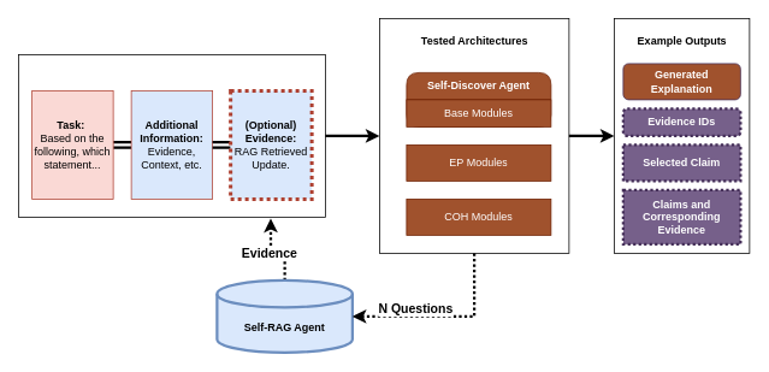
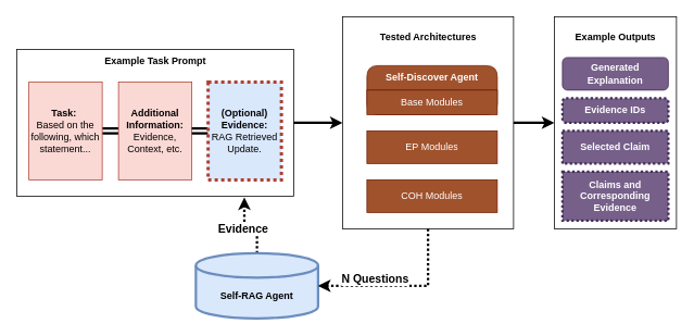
  <mxCell id="0" />
  <mxCell id="1" parent="0" />
  <mxCell id="2" style="edgeStyle=orthogonalEdgeStyle;rounded=0;orthogonalLoop=1;jettySize=auto;html=1;exitX=1;exitY=0.5;exitDx=0;exitDy=0;entryX=0;entryY=0.5;entryDx=0;entryDy=0;shape=link;strokeWidth=3;" parent="1" source="3" target="4" edge="1"><mxGeometry relative="1" as="geometry" /></mxCell>
  <mxCell id="3" value="&lt;b&gt;Task:&amp;nbsp;&lt;/b&gt;&lt;div&gt;Based on the following, which statement...&lt;/div&gt;" style="rounded=0;whiteSpace=wrap;html=1;fillColor=#fad9d5;strokeColor=#ae4132;" parent="1" vertex="1"><mxGeometry x="35" y="100" width="90" height="120" as="geometry" /></mxCell>
- <mxCell id="4" value="&lt;b&gt;Additional Information: &lt;/b&gt;Evidence, Context, etc." style="rounded=0;whiteSpace=wrap;html=1;fillColor=#dae8fc;strokeColor=#ae4132;" parent="1" vertex="1"><mxGeometry x="145" y="100" width="90" height="120" as="geometry" /></mxCell>
+ <mxCell id="4" value="&lt;b&gt;Additional Information: &lt;/b&gt;Evidence, Context, etc." style="rounded=0;whiteSpace=wrap;html=1;fillColor=#fad9d5;strokeColor=#ae4132;" parent="1" vertex="1"><mxGeometry x="145" y="100" width="90" height="120" as="geometry" /></mxCell>
  <mxCell id="5" style="edgeStyle=orthogonalEdgeStyle;rounded=0;orthogonalLoop=1;jettySize=auto;html=1;exitX=1;exitY=0.5;exitDx=0;exitDy=0;entryX=0;entryY=0.5;entryDx=0;entryDy=0;strokeWidth=3;" parent="1" source="6" target="13" edge="1"><mxGeometry relative="1" as="geometry" /></mxCell>
  <mxCell id="6" value="" style="rounded=0;whiteSpace=wrap;html=1;fillColor=none;" parent="1" vertex="1"><mxGeometry x="20" y="60" width="340" height="180" as="geometry" /></mxCell>
+ <mxCell id="7" value="&lt;b&gt;Example Task Prompt&lt;/b&gt;" style="text;html=1;align=center;verticalAlign=middle;resizable=0;points=[];autosize=1;strokeColor=none;fillColor=none;" parent="1" vertex="1"><mxGeometry x="115" y="60" width="150" height="30" as="geometry" /></mxCell>
  <mxCell id="8" value="&lt;b&gt;Self-Discover Agent&lt;/b&gt;" style="swimlane;fontStyle=0;childLayout=stackLayout;horizontal=1;startSize=30;horizontalStack=0;resizeParent=1;resizeParentMax=0;resizeLast=0;collapsible=1;marginBottom=0;whiteSpace=wrap;html=1;fillColor=#a0522d;strokeColor=#6D1F00;rounded=1;align=center;fontColor=#ffffff;" parent="1" vertex="1"><mxGeometry x="450" y="80" width="160" height="60" as="geometry" /></mxCell>
  <mxCell id="9" value="Base Modules" style="text;strokeColor=#6D1F00;fillColor=#a0522d;align=center;verticalAlign=middle;spacingLeft=4;spacingRight=4;overflow=hidden;points=[[0,0.5],[1,0.5]];portConstraint=eastwest;rotatable=0;whiteSpace=wrap;html=1;fontColor=#ffffff;" parent="8" vertex="1"><mxGeometry y="30" width="160" height="30" as="geometry" /></mxCell>
  <mxCell id="10" value="EP Modules" style="text;strokeColor=#6D1F00;fillColor=#a0522d;align=center;verticalAlign=middle;spacingLeft=4;spacingRight=4;overflow=hidden;points=[[0,0.5],[1,0.5]];portConstraint=eastwest;rotatable=0;whiteSpace=wrap;html=1;fontColor=#ffffff;" parent="1" vertex="1"><mxGeometry x="450" y="160" width="160" height="40" as="geometry" /></mxCell>
  <mxCell id="11" value="COH Modules" style="text;strokeColor=#6D1F00;fillColor=#a0522d;align=center;verticalAlign=middle;spacingLeft=4;spacingRight=4;overflow=hidden;points=[[0,0.5],[1,0.5]];portConstraint=eastwest;rotatable=0;whiteSpace=wrap;html=1;fontColor=#ffffff;" parent="1" vertex="1"><mxGeometry x="450" y="220" width="160" height="40" as="geometry" /></mxCell>
  <mxCell id="12" style="edgeStyle=orthogonalEdgeStyle;rounded=0;orthogonalLoop=1;jettySize=auto;html=1;exitX=1;exitY=0.5;exitDx=0;exitDy=0;entryX=0;entryY=0.5;entryDx=0;entryDy=0;strokeWidth=3;" parent="1" source="13" target="22" edge="1"><mxGeometry relative="1" as="geometry" /></mxCell>
  <mxCell id="13" value="" style="rounded=0;whiteSpace=wrap;html=1;fillColor=none;" parent="1" vertex="1"><mxGeometry x="420" y="20" width="210" height="260" as="geometry" /></mxCell>
  <mxCell id="14" value="&lt;b&gt;Tested Architectures&lt;/b&gt;" style="text;html=1;align=center;verticalAlign=middle;resizable=0;points=[];autosize=1;strokeColor=none;fillColor=none;" parent="1" vertex="1"><mxGeometry x="455" y="30" width="140" height="30" as="geometry" /></mxCell>
  <mxCell id="15" style="edgeStyle=orthogonalEdgeStyle;rounded=0;orthogonalLoop=1;jettySize=auto;html=1;exitX=0;exitY=0.5;exitDx=0;exitDy=0;entryX=1;entryY=0.5;entryDx=0;entryDy=0;shape=link;strokeWidth=3;" parent="1" source="16" target="4" edge="1"><mxGeometry relative="1" as="geometry" /></mxCell>
  <mxCell id="16" value="&lt;b&gt;(Optional) Evidence:&lt;/b&gt;&lt;div&gt;RAG Retrieved Update.&lt;/div&gt;" style="rounded=0;whiteSpace=wrap;html=1;fillColor=#dae8fc;strokeColor=#ae4132;dashed=1;dashPattern=1 1;strokeWidth=4;" parent="1" vertex="1"><mxGeometry x="255" y="100" width="90" height="120" as="geometry" /></mxCell>
- <mxCell id="17" value="&lt;b&gt;Generated Explanation&lt;/b&gt;" style="rounded=1;whiteSpace=wrap;html=1;fillColor=#a0522d;fontColor=#ffffff;strokeColor=#432D57;" parent="1" vertex="1"><mxGeometry x="690" y="70" width="130" height="40" as="geometry" /></mxCell>
+ <mxCell id="17" value="&lt;b&gt;Generated Explanation&lt;/b&gt;" style="rounded=1;whiteSpace=wrap;html=1;fillColor=#76608a;fontColor=#ffffff;strokeColor=#432D57;" parent="1" vertex="1"><mxGeometry x="690" y="70" width="130" height="40" as="geometry" /></mxCell>
  <mxCell id="18" value="&lt;b&gt;Evidence IDs&lt;/b&gt;" style="rounded=1;whiteSpace=wrap;html=1;fillColor=#76608a;fontColor=#ffffff;strokeColor=#432D57;dashed=1;dashPattern=1 1;strokeWidth=3;" parent="1" vertex="1"><mxGeometry x="690" y="120" width="130" height="30" as="geometry" /></mxCell>
  <mxCell id="19" value="&lt;b&gt;Selected Claim&lt;/b&gt;" style="whiteSpace=wrap;html=1;fillColor=#76608a;fontColor=#ffffff;strokeColor=#432D57;dashed=1;dashPattern=1 1;strokeWidth=3;rounded=0;" parent="1" vertex="1"><mxGeometry x="690" y="160" width="130" height="40" as="geometry" /></mxCell>
  <mxCell id="20" value="&lt;b&gt;Claims and Corresponding Evidence&lt;/b&gt;" style="whiteSpace=wrap;html=1;fillColor=#76608a;fontColor=#ffffff;strokeColor=#432D57;dashed=1;dashPattern=1 1;strokeWidth=3;rounded=0;" parent="1" vertex="1"><mxGeometry x="690" y="210" width="130" height="60" as="geometry" /></mxCell>
  <mxCell id="21" value="&lt;b&gt;Example Outputs&lt;/b&gt;" style="text;html=1;align=center;verticalAlign=middle;resizable=0;points=[];autosize=1;strokeColor=none;fillColor=none;" parent="1" vertex="1"><mxGeometry x="695" y="30" width="120" height="30" as="geometry" /></mxCell>
  <mxCell id="22" value="" style="rounded=0;whiteSpace=wrap;html=1;fillColor=none;" parent="1" vertex="1"><mxGeometry x="680" y="20" width="150" height="260" as="geometry" /></mxCell>
  <mxCell id="23" style="edgeStyle=orthogonalEdgeStyle;rounded=0;orthogonalLoop=1;jettySize=auto;html=1;exitX=0.5;exitY=0;exitDx=0;exitDy=0;exitPerimeter=0;dashed=1;dashPattern=1 1;entryX=0.822;entryY=1.009;entryDx=0;entryDy=0;entryPerimeter=0;strokeWidth=3;" parent="1" source="24" target="6" edge="1"><mxGeometry relative="1" as="geometry"><mxPoint x="300" y="250" as="targetPoint" /></mxGeometry></mxCell>
  <mxCell id="24" value="&lt;b&gt;Self-RAG Agent&lt;/b&gt;" style="shape=cylinder3;whiteSpace=wrap;html=1;boundedLbl=1;backgroundOutline=1;size=15;fillColor=#dae8fc;strokeColor=#6c8ebf;strokeWidth=3;" parent="1" vertex="1"><mxGeometry x="240" y="310" width="150" height="80" as="geometry" /></mxCell>
  <mxCell id="25" style="edgeStyle=orthogonalEdgeStyle;rounded=0;orthogonalLoop=1;jettySize=auto;html=1;exitX=0.5;exitY=1;exitDx=0;exitDy=0;entryX=1;entryY=0.5;entryDx=0;entryDy=0;entryPerimeter=0;dashed=1;dashPattern=1 1;strokeWidth=3;" parent="1" source="13" target="24" edge="1"><mxGeometry relative="1" as="geometry" /></mxCell>
  <mxCell id="26" value="&lt;b&gt;&lt;font style=&quot;font-size: 14px;&quot;&gt;N Questions&lt;/font&gt;&lt;/b&gt;" style="edgeLabel;html=1;align=center;verticalAlign=middle;resizable=0;points=[];" parent="25" vertex="1" connectable="0"><mxGeometry x="-0.362" y="4" relative="1" as="geometry"><mxPoint x="-70" y="-4" as="offset" /></mxGeometry></mxCell>
  <mxCell id="27" value="&lt;b&gt;&lt;font style=&quot;font-size: 14px;&quot;&gt;Evidence&lt;/font&gt;&lt;/b&gt;" style="edgeLabel;html=1;align=center;verticalAlign=middle;resizable=0;points=[];" parent="1" vertex="1" connectable="0"><mxGeometry x="290.003" y="280" as="geometry"><mxPoint x="7" y="-1" as="offset" /></mxGeometry></mxCell>
